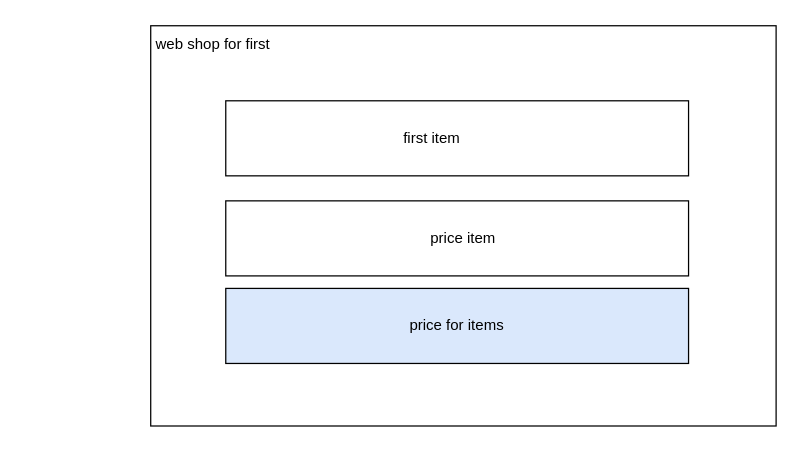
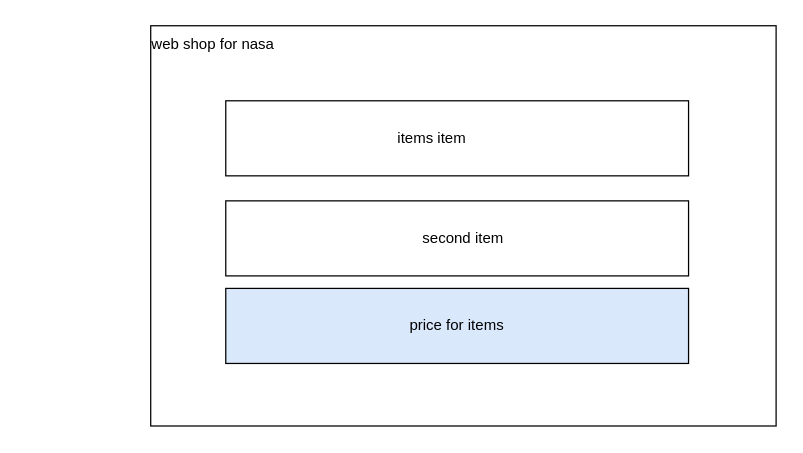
  <mxCell id="0" />
  <mxCell id="1" parent="0" />
  <mxCell id="2" value="" style="rounded=0;whiteSpace=wrap;html=1;" vertex="1" parent="1"><mxGeometry x="120" y="20" width="500" height="320" as="geometry" /></mxCell>
- <mxCell id="3" value="web shop for first" style="text;html=1;strokeColor=none;fillColor=none;align=center;verticalAlign=middle;whiteSpace=wrap;rounded=0;" vertex="1" parent="1"><mxGeometry x="20" y="20" width="300" height="30" as="geometry" /></mxCell>
+ <mxCell id="3" value="web shop for nasa" style="text;html=1;strokeColor=none;fillColor=none;align=center;verticalAlign=middle;whiteSpace=wrap;rounded=0;" vertex="1" parent="1"><mxGeometry x="20" y="20" width="300" height="30" as="geometry" /></mxCell>
  <mxCell id="4" value="" style="rounded=0;whiteSpace=wrap;html=1;" vertex="1" parent="1"><mxGeometry x="180" y="80" width="370" height="60" as="geometry" /></mxCell>
- <mxCell id="5" value="first item&lt;br&gt;" style="text;html=1;strokeColor=none;fillColor=none;align=center;verticalAlign=middle;whiteSpace=wrap;rounded=0;" vertex="1" parent="1"><mxGeometry x="190" y="95" width="310" height="30" as="geometry" /></mxCell>
+ <mxCell id="5" value="items item&lt;br&gt;" style="text;html=1;strokeColor=none;fillColor=none;align=center;verticalAlign=middle;whiteSpace=wrap;rounded=0;" vertex="1" parent="1"><mxGeometry x="190" y="95" width="310" height="30" as="geometry" /></mxCell>
  <mxCell id="6" value="" style="rounded=0;whiteSpace=wrap;html=1;" vertex="1" parent="1"><mxGeometry x="180" y="160" width="370" height="60" as="geometry" /></mxCell>
- <mxCell id="7" value="price item" style="text;html=1;strokeColor=none;fillColor=none;align=center;verticalAlign=middle;whiteSpace=wrap;rounded=0;" vertex="1" parent="1"><mxGeometry x="300" y="175" width="140" height="30" as="geometry" /></mxCell>
+ <mxCell id="7" value="second item" style="text;html=1;strokeColor=none;fillColor=none;align=center;verticalAlign=middle;whiteSpace=wrap;rounded=0;" vertex="1" parent="1"><mxGeometry x="300" y="175" width="140" height="30" as="geometry" /></mxCell>
  <mxCell id="8" value="price for items&lt;br&gt;" style="rounded=0;whiteSpace=wrap;html=1;fillColor=#dae8fc;" vertex="1" parent="1"><mxGeometry x="180" y="230" width="370" height="60" as="geometry" /></mxCell>
